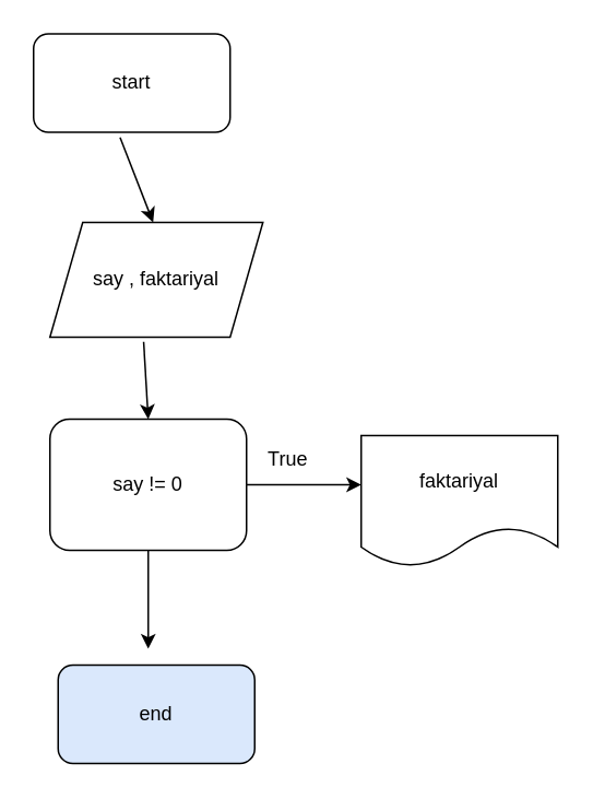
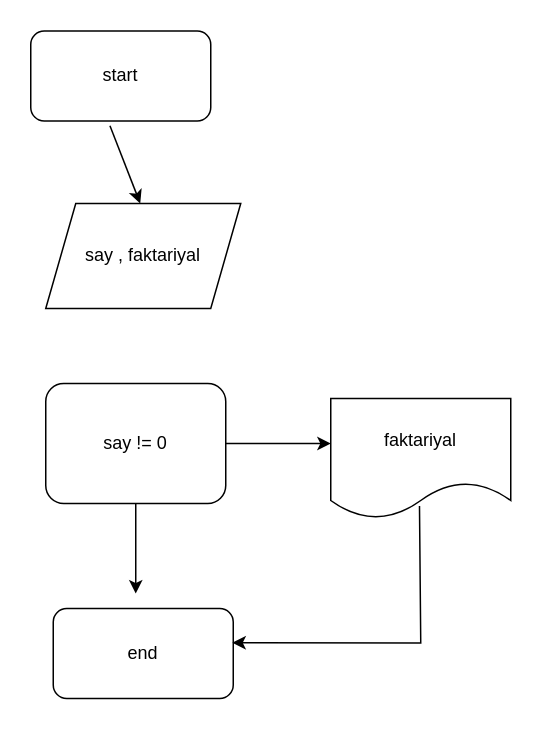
  <mxCell id="0" />
  <mxCell id="1" parent="0" />
  <mxCell id="2" value="start" style="rounded=1;whiteSpace=wrap;html=1;" vertex="1" parent="1"><mxGeometry x="20" y="20" width="120" height="60" as="geometry" /></mxCell>
  <mxCell id="3" value="" style="endArrow=classic;html=1;rounded=0;exitX=0.44;exitY=1.053;exitDx=0;exitDy=0;exitPerimeter=0;" edge="1" parent="1" source="2"><mxGeometry width="50" height="50" relative="1" as="geometry"><mxPoint x="110" y="305" as="sourcePoint" /><mxPoint x="93" y="135" as="targetPoint" /></mxGeometry></mxCell>
  <mxCell id="4" value="say , faktariyal" style="shape=parallelogram;perimeter=parallelogramPerimeter;whiteSpace=wrap;html=1;fixedSize=1;" vertex="1" parent="1"><mxGeometry x="30" y="135" width="130" height="70" as="geometry" /></mxCell>
  <mxCell id="5" value="say != 0" style="whiteSpace=wrap;html=1;rounded=1;" vertex="1" parent="1"><mxGeometry x="30" y="255" width="120" height="80" as="geometry" /></mxCell>
- <mxCell id="6" value="" style="endArrow=classic;html=1;rounded=0;exitX=0.44;exitY=1.04;exitDx=0;exitDy=0;exitPerimeter=0;entryX=0.5;entryY=0;entryDx=0;entryDy=0;" edge="1" parent="1" source="4" target="5"><mxGeometry width="50" height="50" relative="1" as="geometry"><mxPoint x="110" y="305" as="sourcePoint" /><mxPoint x="160" y="255" as="targetPoint" /></mxGeometry></mxCell>
  <mxCell id="7" value="" style="endArrow=classic;html=1;rounded=0;exitX=1;exitY=0.5;exitDx=0;exitDy=0;" edge="1" parent="1" source="5"><mxGeometry width="50" height="50" relative="1" as="geometry"><mxPoint x="110" y="305" as="sourcePoint" /><mxPoint x="220" y="295" as="targetPoint" /></mxGeometry></mxCell>
- <mxCell id="8" value="True" style="text;html=1;align=center;verticalAlign=middle;resizable=0;points=[];autosize=1;strokeColor=none;fillColor=none;" vertex="1" parent="1"><mxGeometry x="150" y="265" width="50" height="30" as="geometry" /></mxCell>
  <mxCell id="9" value="faktariyal" style="shape=document;whiteSpace=wrap;html=1;boundedLbl=1;" vertex="1" parent="1"><mxGeometry x="220" y="265" width="120" height="80" as="geometry" /></mxCell>
  <mxCell id="10" value="" style="endArrow=classic;html=1;rounded=0;exitX=0.5;exitY=1;exitDx=0;exitDy=0;" edge="1" parent="1" source="5"><mxGeometry width="50" height="50" relative="1" as="geometry"><mxPoint x="110" y="305" as="sourcePoint" /><mxPoint x="90" y="395" as="targetPoint" /></mxGeometry></mxCell>
- <mxCell id="11" value="end" style="rounded=1;whiteSpace=wrap;html=1;fillColor=#dae8fc;" vertex="1" parent="1"><mxGeometry x="35" y="405" width="120" height="60" as="geometry" /></mxCell>
+ <mxCell id="11" value="end" style="rounded=1;whiteSpace=wrap;html=1;" vertex="1" parent="1"><mxGeometry x="35" y="405" width="120" height="60" as="geometry" /></mxCell>
+ <mxCell id="12" value="" style="endArrow=classic;html=1;rounded=0;exitX=0.493;exitY=0.895;exitDx=0;exitDy=0;exitPerimeter=0;entryX=0.995;entryY=0.38;entryDx=0;entryDy=0;entryPerimeter=0;" edge="1" parent="1" source="9" target="11"><mxGeometry width="50" height="50" relative="1" as="geometry"><mxPoint x="110" y="305" as="sourcePoint" /><mxPoint x="280" y="425" as="targetPoint" /><Array as="points"><mxPoint x="280" y="428" /></Array></mxGeometry></mxCell>
